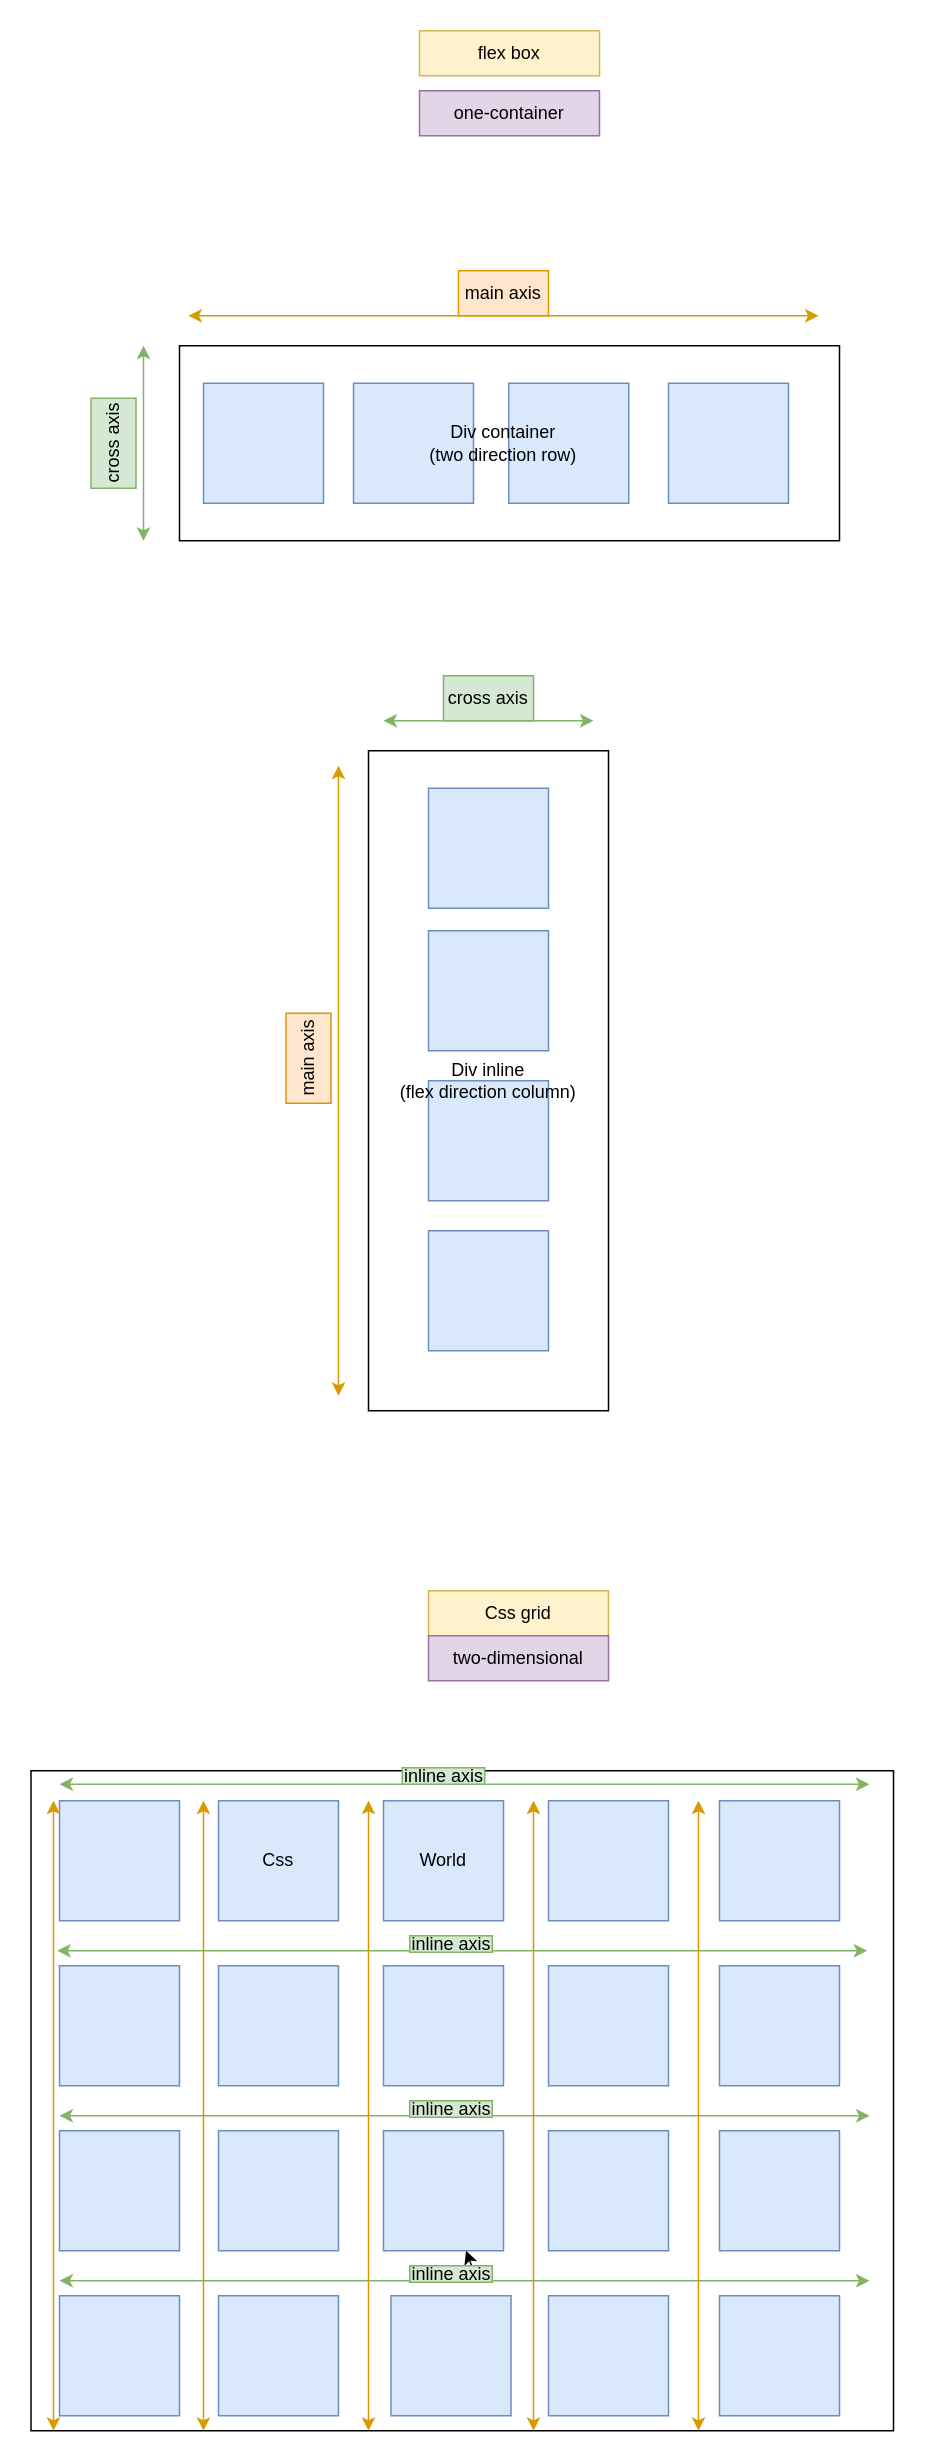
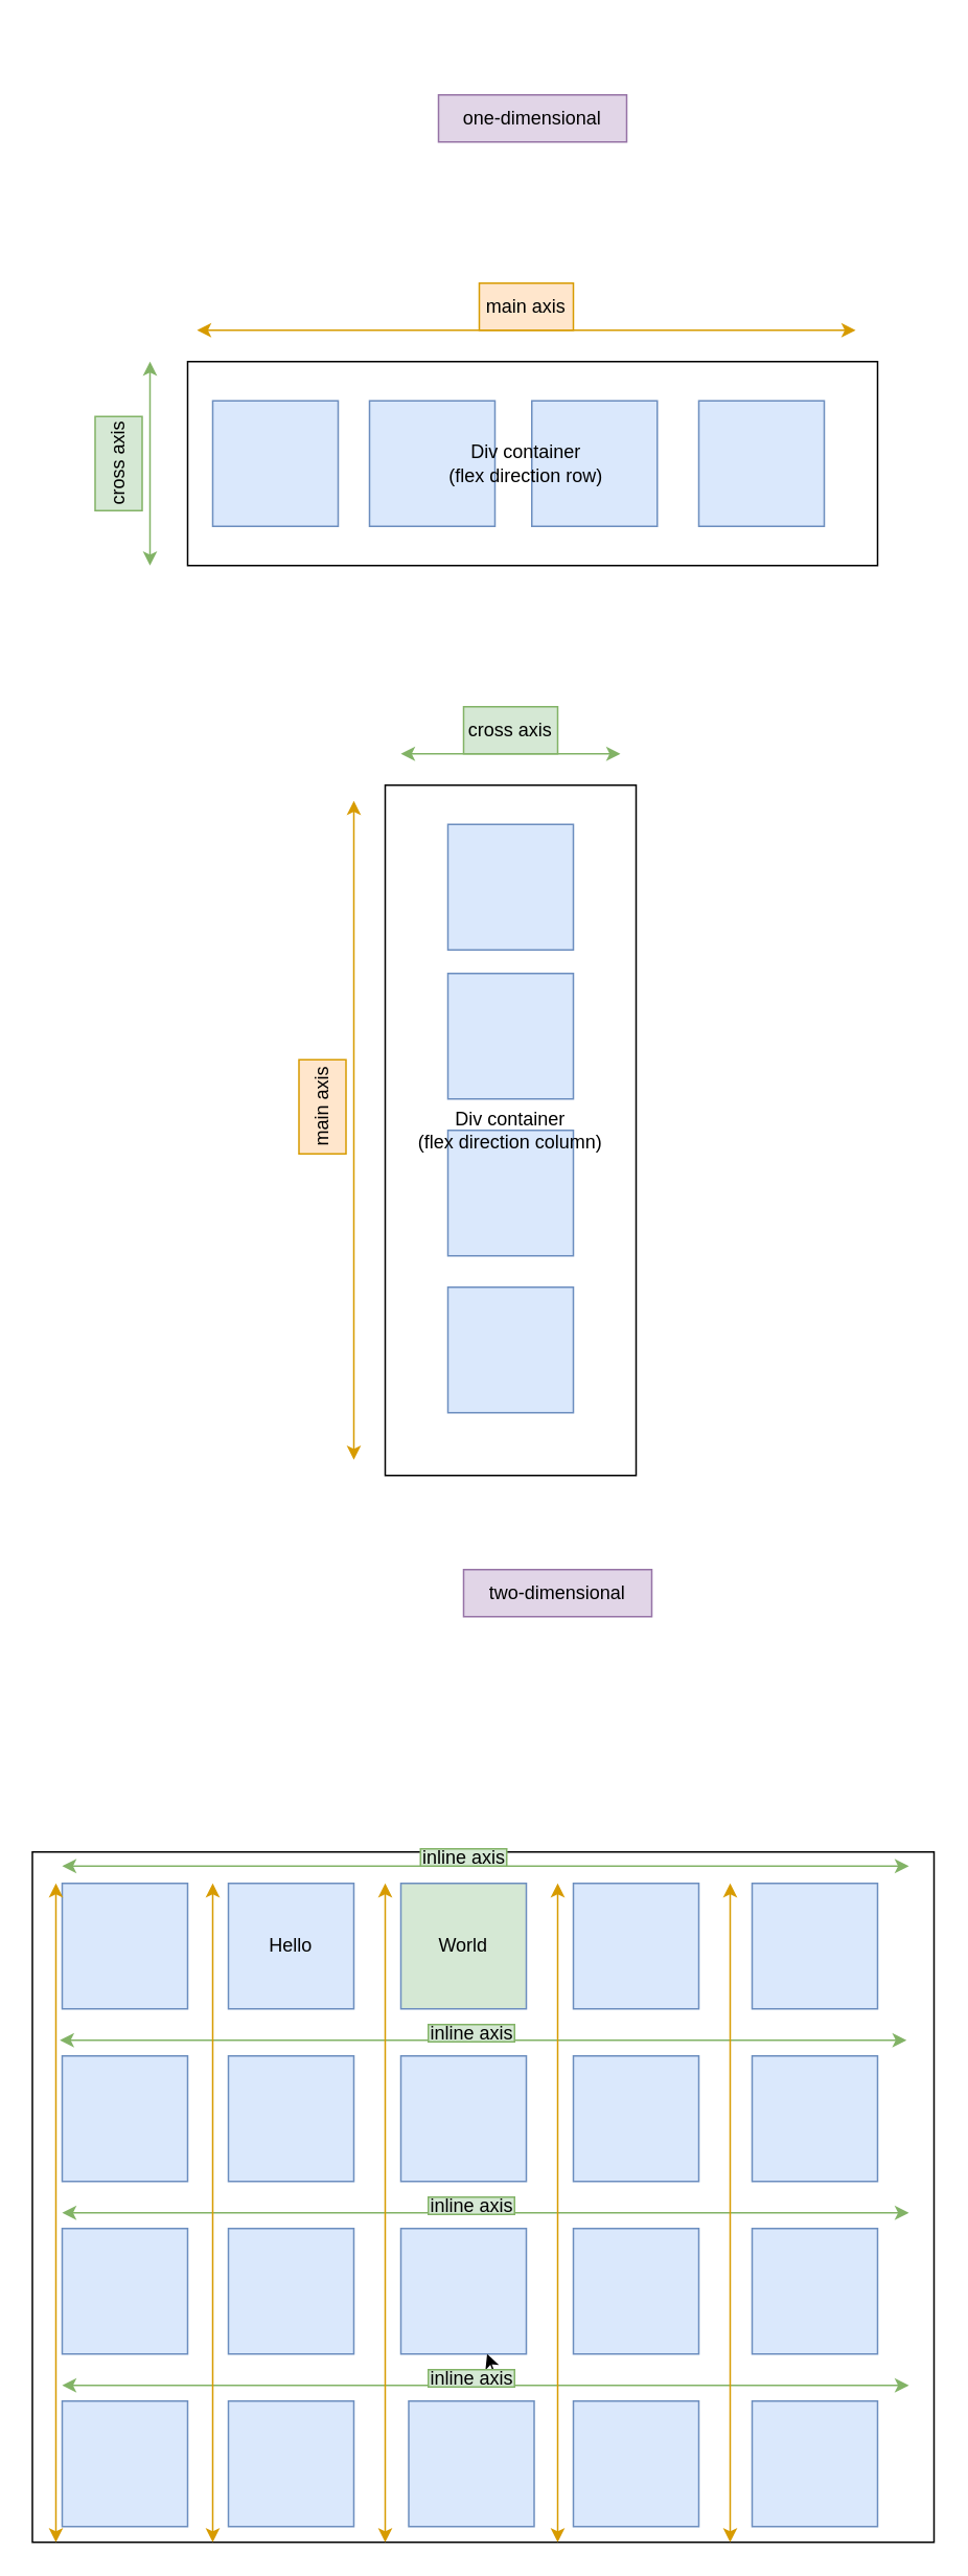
  <mxCell id="0" />
  <mxCell id="1" parent="0" />
  <mxCell id="2" value="" style="rounded=0;whiteSpace=wrap;html=1;" parent="1" vertex="1"><mxGeometry x="119" y="230" width="440" height="130" as="geometry" /></mxCell>
  <mxCell id="3" value="" style="endArrow=classic;startArrow=classic;html=1;fillColor=#ffe6cc;strokeColor=#d79b00;" parent="1" edge="1"><mxGeometry width="50" height="50" relative="1" as="geometry"><mxPoint x="125" y="210" as="sourcePoint" /><mxPoint x="545" y="210" as="targetPoint" /></mxGeometry></mxCell>
  <mxCell id="4" value="" style="whiteSpace=wrap;html=1;aspect=fixed;fillColor=#dae8fc;strokeColor=#6c8ebf;" parent="1" vertex="1"><mxGeometry x="135" y="255" width="80" height="80" as="geometry" /></mxCell>
  <mxCell id="5" value="" style="whiteSpace=wrap;html=1;aspect=fixed;fillColor=#dae8fc;strokeColor=#6c8ebf;" parent="1" vertex="1"><mxGeometry x="235" y="255" width="80" height="80" as="geometry" /></mxCell>
  <mxCell id="6" value="" style="whiteSpace=wrap;html=1;aspect=fixed;fillColor=#dae8fc;strokeColor=#6c8ebf;" parent="1" vertex="1"><mxGeometry x="445" y="255" width="80" height="80" as="geometry" /></mxCell>
  <mxCell id="7" value="" style="whiteSpace=wrap;html=1;aspect=fixed;fillColor=#dae8fc;strokeColor=#6c8ebf;" parent="1" vertex="1"><mxGeometry x="338.5" y="255" width="80" height="80" as="geometry" /></mxCell>
- <mxCell id="8" value="&lt;span style=&quot;color: rgb(0, 0, 0);&quot;&gt;Div container&lt;/span&gt;&lt;div&gt;(two direction row)&lt;/div&gt;" style="text;html=1;align=center;verticalAlign=middle;whiteSpace=wrap;rounded=0;" parent="1" vertex="1"><mxGeometry x="255" y="280" width="160" height="30" as="geometry" /></mxCell>
+ <mxCell id="8" value="&lt;span style=&quot;color: rgb(0, 0, 0);&quot;&gt;Div container&lt;/span&gt;&lt;div&gt;(flex direction row)&lt;/div&gt;" style="text;html=1;align=center;verticalAlign=middle;whiteSpace=wrap;rounded=0;" parent="1" vertex="1"><mxGeometry x="255" y="280" width="160" height="30" as="geometry" /></mxCell>
  <mxCell id="9" value="main axis" style="text;html=1;align=center;verticalAlign=middle;whiteSpace=wrap;rounded=0;fillColor=#ffe6cc;strokeColor=#d79b00;" parent="1" vertex="1"><mxGeometry x="305" y="180" width="60" height="30" as="geometry" /></mxCell>
  <mxCell id="10" value="" style="endArrow=classic;startArrow=classic;html=1;fillColor=#d5e8d4;strokeColor=#82b366;" parent="1" edge="1"><mxGeometry width="50" height="50" relative="1" as="geometry"><mxPoint x="95" y="360" as="sourcePoint" /><mxPoint x="95" y="230" as="targetPoint" /></mxGeometry></mxCell>
  <mxCell id="11" value="cross axis" style="text;html=1;align=center;verticalAlign=middle;whiteSpace=wrap;rounded=0;rotation=-90;fillColor=#d5e8d4;strokeColor=#82b366;" parent="1" vertex="1"><mxGeometry x="45" y="280" width="60" height="30" as="geometry" /></mxCell>
- <mxCell id="12" value="one-container" style="text;html=1;align=center;verticalAlign=middle;whiteSpace=wrap;rounded=0;fillColor=#e1d5e7;strokeColor=#9673a6;" parent="1" vertex="1"><mxGeometry x="279" y="60" width="120" height="30" as="geometry" /></mxCell>
+ <mxCell id="12" value="one-dimensional" style="text;html=1;align=center;verticalAlign=middle;whiteSpace=wrap;rounded=0;fillColor=#e1d5e7;strokeColor=#9673a6;" parent="1" vertex="1"><mxGeometry x="279" y="60" width="120" height="30" as="geometry" /></mxCell>
  <mxCell id="13" value="" style="rounded=0;whiteSpace=wrap;html=1;" parent="1" vertex="1"><mxGeometry x="245" y="500" width="160" height="440" as="geometry" /></mxCell>
  <mxCell id="14" value="" style="whiteSpace=wrap;html=1;aspect=fixed;fillColor=#dae8fc;strokeColor=#6c8ebf;" parent="1" vertex="1"><mxGeometry x="285" y="525" width="80" height="80" as="geometry" /></mxCell>
  <mxCell id="15" value="" style="whiteSpace=wrap;html=1;aspect=fixed;fillColor=#dae8fc;strokeColor=#6c8ebf;" parent="1" vertex="1"><mxGeometry x="285" y="620" width="80" height="80" as="geometry" /></mxCell>
  <mxCell id="16" value="" style="whiteSpace=wrap;html=1;aspect=fixed;fillColor=#dae8fc;strokeColor=#6c8ebf;" parent="1" vertex="1"><mxGeometry x="285" y="720" width="80" height="80" as="geometry" /></mxCell>
  <mxCell id="17" value="" style="whiteSpace=wrap;html=1;aspect=fixed;fillColor=#dae8fc;strokeColor=#6c8ebf;" parent="1" vertex="1"><mxGeometry x="285" y="820" width="80" height="80" as="geometry" /></mxCell>
- <mxCell id="18" value="Div inline&lt;div&gt;(flex direction column)&lt;/div&gt;" style="text;html=1;align=center;verticalAlign=middle;whiteSpace=wrap;rounded=0;" parent="1" vertex="1"><mxGeometry x="260" y="705" width="130" height="30" as="geometry" /></mxCell>
+ <mxCell id="18" value="Div container&lt;div&gt;(flex direction column)&lt;/div&gt;" style="text;html=1;align=center;verticalAlign=middle;whiteSpace=wrap;rounded=0;" parent="1" vertex="1"><mxGeometry x="260" y="705" width="130" height="30" as="geometry" /></mxCell>
  <mxCell id="19" value="" style="endArrow=classic;startArrow=classic;html=1;fillColor=#ffe6cc;strokeColor=#d79b00;" parent="1" edge="1"><mxGeometry width="50" height="50" relative="1" as="geometry"><mxPoint x="225" y="510" as="sourcePoint" /><mxPoint x="225" y="930" as="targetPoint" /></mxGeometry></mxCell>
  <mxCell id="20" value="" style="endArrow=classic;startArrow=classic;html=1;fillColor=#d5e8d4;strokeColor=#82b366;" parent="1" edge="1"><mxGeometry width="50" height="50" relative="1" as="geometry"><mxPoint x="255" y="480" as="sourcePoint" /><mxPoint x="395" y="480" as="targetPoint" /></mxGeometry></mxCell>
  <mxCell id="21" value="cross axis" style="text;html=1;align=center;verticalAlign=middle;whiteSpace=wrap;rounded=0;rotation=0;fillColor=#d5e8d4;strokeColor=#82b366;" parent="1" vertex="1"><mxGeometry x="295" y="450" width="60" height="30" as="geometry" /></mxCell>
  <mxCell id="22" value="main axis" style="text;html=1;align=center;verticalAlign=middle;whiteSpace=wrap;rounded=0;fillColor=#ffe6cc;strokeColor=#d79b00;rotation=-90;" parent="1" vertex="1"><mxGeometry x="175" y="690" width="60" height="30" as="geometry" /></mxCell>
- <mxCell id="23" value="flex box" style="text;html=1;align=center;verticalAlign=middle;whiteSpace=wrap;rounded=0;fillColor=#fff2cc;strokeColor=#d6b656;" vertex="1" parent="1"><mxGeometry x="279" width="120" height="30" as="geometry" y="20" /></mxCell>
- <mxCell id="24" value="Css grid" style="text;html=1;align=center;verticalAlign=middle;whiteSpace=wrap;rounded=0;fillColor=#fff2cc;strokeColor=#d6b656;" vertex="1" parent="1"><mxGeometry x="285" y="1060" width="120" height="30" as="geometry" /></mxCell>
- <mxCell id="25" value="two-dimensional" style="text;html=1;align=center;verticalAlign=middle;whiteSpace=wrap;rounded=0;fillColor=#e1d5e7;strokeColor=#9673a6;" vertex="1" parent="1"><mxGeometry x="285" y="1090" width="120" height="30" as="geometry" /></mxCell>
+ <mxCell id="25" value="two-dimensional" style="text;html=1;align=center;verticalAlign=middle;whiteSpace=wrap;rounded=0;fillColor=#e1d5e7;strokeColor=#9673a6;" vertex="1" parent="1"><mxGeometry x="295" y="1000" width="120" height="30" as="geometry" /></mxCell>
  <mxCell id="26" value="" style="rounded=0;whiteSpace=wrap;html=1;" vertex="1" parent="1"><mxGeometry x="20" y="1180" width="575" height="440" as="geometry" /></mxCell>
  <mxCell id="27" value="" style="whiteSpace=wrap;html=1;aspect=fixed;fillColor=#dae8fc;strokeColor=#6c8ebf;" vertex="1" parent="1"><mxGeometry x="39" y="1200" width="80" height="80" as="geometry" /></mxCell>
- <mxCell id="28" value="Css" style="whiteSpace=wrap;html=1;aspect=fixed;fillColor=#dae8fc;strokeColor=#6c8ebf;" vertex="1" parent="1"><mxGeometry x="145" y="1200" width="80" height="80" as="geometry" /></mxCell>
+ <mxCell id="28" value="Hello" style="whiteSpace=wrap;html=1;aspect=fixed;fillColor=#dae8fc;strokeColor=#6c8ebf;" vertex="1" parent="1"><mxGeometry x="145" y="1200" width="80" height="80" as="geometry" /></mxCell>
  <mxCell id="29" value="" style="whiteSpace=wrap;html=1;aspect=fixed;fillColor=#dae8fc;strokeColor=#6c8ebf;" vertex="1" parent="1"><mxGeometry x="39" y="1310" width="80" height="80" as="geometry" /></mxCell>
- <mxCell id="30" value="World" style="whiteSpace=wrap;html=1;aspect=fixed;fillColor=#dae8fc;strokeColor=#6c8ebf;" vertex="1" parent="1"><mxGeometry x="255" y="1200" width="80" height="80" as="geometry" /></mxCell>
+ <mxCell id="30" value="World" style="whiteSpace=wrap;html=1;aspect=fixed;fillColor=#d5e8d4;strokeColor=#6c8ebf;" vertex="1" parent="1"><mxGeometry x="255" y="1200" width="80" height="80" as="geometry" /></mxCell>
  <mxCell id="31" value="" style="whiteSpace=wrap;html=1;aspect=fixed;fillColor=#dae8fc;strokeColor=#6c8ebf;" vertex="1" parent="1"><mxGeometry x="365" y="1310" width="80" height="80" as="geometry" /></mxCell>
  <mxCell id="32" value="" style="whiteSpace=wrap;html=1;aspect=fixed;fillColor=#dae8fc;strokeColor=#6c8ebf;" vertex="1" parent="1"><mxGeometry x="479" y="1310" width="80" height="80" as="geometry" /></mxCell>
  <mxCell id="33" value="" style="whiteSpace=wrap;html=1;aspect=fixed;fillColor=#dae8fc;strokeColor=#6c8ebf;" vertex="1" parent="1"><mxGeometry x="479" y="1200" width="80" height="80" as="geometry" /></mxCell>
  <mxCell id="34" value="" style="whiteSpace=wrap;html=1;aspect=fixed;fillColor=#dae8fc;strokeColor=#6c8ebf;" vertex="1" parent="1"><mxGeometry x="365" y="1200" width="80" height="80" as="geometry" /></mxCell>
  <mxCell id="35" value="" style="whiteSpace=wrap;html=1;aspect=fixed;fillColor=#dae8fc;strokeColor=#6c8ebf;" vertex="1" parent="1"><mxGeometry x="145" y="1310" width="80" height="80" as="geometry" /></mxCell>
  <mxCell id="36" value="" style="whiteSpace=wrap;html=1;aspect=fixed;fillColor=#dae8fc;strokeColor=#6c8ebf;" vertex="1" parent="1"><mxGeometry x="255" y="1310" width="80" height="80" as="geometry" /></mxCell>
  <mxCell id="37" value="" style="whiteSpace=wrap;html=1;aspect=fixed;fillColor=#dae8fc;strokeColor=#6c8ebf;" vertex="1" parent="1"><mxGeometry x="255" y="1420" width="80" height="80" as="geometry" /></mxCell>
  <mxCell id="38" value="" style="whiteSpace=wrap;html=1;aspect=fixed;fillColor=#dae8fc;strokeColor=#6c8ebf;" vertex="1" parent="1"><mxGeometry x="145" y="1420" width="80" height="80" as="geometry" /></mxCell>
  <mxCell id="39" value="" style="whiteSpace=wrap;html=1;aspect=fixed;fillColor=#dae8fc;strokeColor=#6c8ebf;" vertex="1" parent="1"><mxGeometry x="39" y="1420" width="80" height="80" as="geometry" /></mxCell>
  <mxCell id="40" value="" style="whiteSpace=wrap;html=1;aspect=fixed;fillColor=#dae8fc;strokeColor=#6c8ebf;" vertex="1" parent="1"><mxGeometry x="365" y="1530" width="80" height="80" as="geometry" /></mxCell>
  <mxCell id="41" value="" style="whiteSpace=wrap;html=1;aspect=fixed;fillColor=#dae8fc;strokeColor=#6c8ebf;" vertex="1" parent="1"><mxGeometry x="479" y="1530" width="80" height="80" as="geometry" /></mxCell>
  <mxCell id="42" value="" style="whiteSpace=wrap;html=1;aspect=fixed;fillColor=#dae8fc;strokeColor=#6c8ebf;" vertex="1" parent="1"><mxGeometry x="479" y="1420" width="80" height="80" as="geometry" /></mxCell>
  <mxCell id="43" value="" style="whiteSpace=wrap;html=1;aspect=fixed;fillColor=#dae8fc;strokeColor=#6c8ebf;" vertex="1" parent="1"><mxGeometry x="365" y="1420" width="80" height="80" as="geometry" /></mxCell>
  <mxCell id="44" value="" style="whiteSpace=wrap;html=1;aspect=fixed;fillColor=#dae8fc;strokeColor=#6c8ebf;" vertex="1" parent="1"><mxGeometry x="145" y="1530" width="80" height="80" as="geometry" /></mxCell>
  <mxCell id="45" value="" style="whiteSpace=wrap;html=1;aspect=fixed;fillColor=#dae8fc;strokeColor=#6c8ebf;" vertex="1" parent="1"><mxGeometry x="260" y="1530" width="80" height="80" as="geometry" /></mxCell>
  <mxCell id="46" value="" style="whiteSpace=wrap;html=1;aspect=fixed;fillColor=#dae8fc;strokeColor=#6c8ebf;" vertex="1" parent="1"><mxGeometry x="39" y="1530" width="80" height="80" as="geometry" /></mxCell>
  <mxCell id="47" value="" style="endArrow=classic;startArrow=classic;html=1;fillColor=#d5e8d4;strokeColor=#82b366;" edge="1" parent="1"><mxGeometry width="50" height="50" relative="1" as="geometry"><mxPoint x="39" y="1189" as="sourcePoint" /><mxPoint x="579" y="1189" as="targetPoint" /></mxGeometry></mxCell>
  <mxCell id="48" value="" style="endArrow=classic;startArrow=classic;html=1;fillColor=#d5e8d4;strokeColor=#82b366;" edge="1" parent="1"><mxGeometry width="50" height="50" relative="1" as="geometry"><mxPoint x="37.5" y="1300" as="sourcePoint" /><mxPoint x="577.5" y="1300" as="targetPoint" /></mxGeometry></mxCell>
  <mxCell id="49" value="" style="endArrow=classic;startArrow=classic;html=1;fillColor=#d5e8d4;strokeColor=#82b366;" edge="1" parent="1"><mxGeometry width="50" height="50" relative="1" as="geometry"><mxPoint x="39" y="1410" as="sourcePoint" /><mxPoint x="579" y="1410" as="targetPoint" /></mxGeometry></mxCell>
  <mxCell id="50" value="" style="endArrow=classic;startArrow=classic;html=1;fillColor=#d5e8d4;strokeColor=#82b366;" edge="1" parent="1"><mxGeometry width="50" height="50" relative="1" as="geometry"><mxPoint x="39" y="1520" as="sourcePoint" /><mxPoint x="579" y="1520" as="targetPoint" /></mxGeometry></mxCell>
  <mxCell id="51" value="" style="endArrow=classic;startArrow=classic;html=1;fillColor=#ffe6cc;strokeColor=#d79b00;" edge="1" parent="1"><mxGeometry width="50" height="50" relative="1" as="geometry"><mxPoint x="35" y="1200" as="sourcePoint" /><mxPoint x="35" y="1620" as="targetPoint" /></mxGeometry></mxCell>
  <mxCell id="52" value="" style="endArrow=classic;startArrow=classic;html=1;fillColor=#ffe6cc;strokeColor=#d79b00;" edge="1" parent="1"><mxGeometry width="50" height="50" relative="1" as="geometry"><mxPoint x="135" y="1200" as="sourcePoint" /><mxPoint x="135" y="1620" as="targetPoint" /></mxGeometry></mxCell>
  <mxCell id="53" value="" style="endArrow=classic;startArrow=classic;html=1;fillColor=#ffe6cc;strokeColor=#d79b00;" edge="1" parent="1"><mxGeometry width="50" height="50" relative="1" as="geometry"><mxPoint x="245" y="1200" as="sourcePoint" /><mxPoint x="245" y="1620" as="targetPoint" /></mxGeometry></mxCell>
  <mxCell id="54" value="" style="endArrow=classic;startArrow=classic;html=1;fillColor=#ffe6cc;strokeColor=#d79b00;" edge="1" parent="1"><mxGeometry width="50" height="50" relative="1" as="geometry"><mxPoint x="355" y="1200" as="sourcePoint" /><mxPoint x="355" y="1620" as="targetPoint" /></mxGeometry></mxCell>
  <mxCell id="55" value="" style="endArrow=classic;startArrow=classic;html=1;fillColor=#ffe6cc;strokeColor=#d79b00;" edge="1" parent="1"><mxGeometry width="50" height="50" relative="1" as="geometry"><mxPoint x="465" y="1200" as="sourcePoint" /><mxPoint x="465" y="1620" as="targetPoint" /></mxGeometry></mxCell>
  <mxCell id="56" value="inline axis" style="text;html=1;align=center;verticalAlign=middle;whiteSpace=wrap;rounded=0;rotation=0;fillColor=#d5e8d4;strokeColor=#82b366;" vertex="1" parent="1"><mxGeometry x="272.5" y="1290" width="55" height="11" as="geometry" /></mxCell>
  <mxCell id="57" value="inline axis" style="text;html=1;align=center;verticalAlign=middle;whiteSpace=wrap;rounded=0;rotation=0;fillColor=#d5e8d4;strokeColor=#82b366;" vertex="1" parent="1"><mxGeometry x="272.5" y="1400" width="55" height="11" as="geometry" /></mxCell>
  <mxCell id="58" style="edgeStyle=none;html=1;exitX=0.75;exitY=0;exitDx=0;exitDy=0;" edge="1" parent="1" source="59" target="37"><mxGeometry relative="1" as="geometry" /></mxCell>
  <mxCell id="59" value="inline axis" style="text;html=1;align=center;verticalAlign=middle;whiteSpace=wrap;rounded=0;rotation=0;fillColor=#d5e8d4;strokeColor=#82b366;" vertex="1" parent="1"><mxGeometry x="272.5" y="1510" width="55" height="11" as="geometry" /></mxCell>
  <mxCell id="60" value="inline axis" style="text;html=1;align=center;verticalAlign=middle;whiteSpace=wrap;rounded=0;rotation=0;fillColor=#d5e8d4;strokeColor=#82b366;" vertex="1" parent="1"><mxGeometry x="267.5" y="1178" width="55" height="11" as="geometry" /></mxCell>
